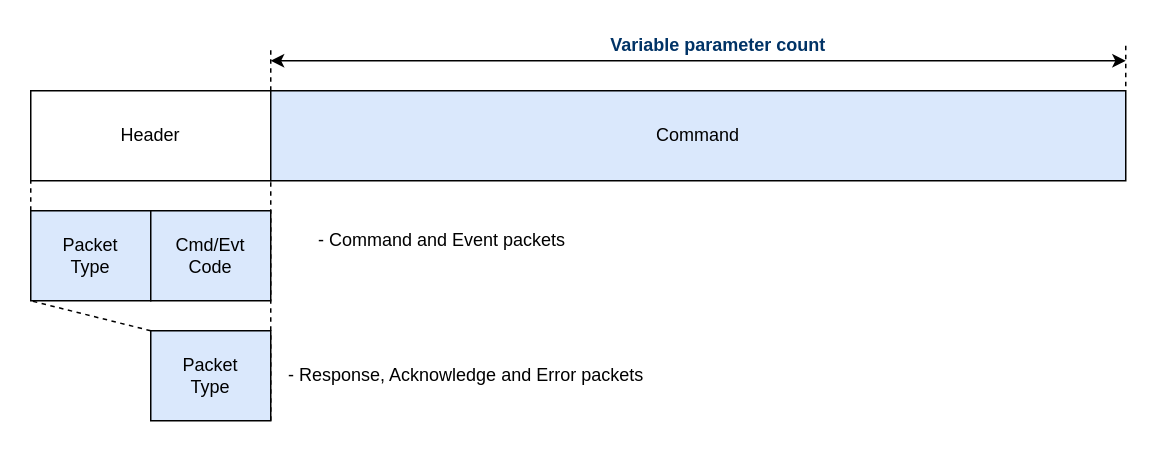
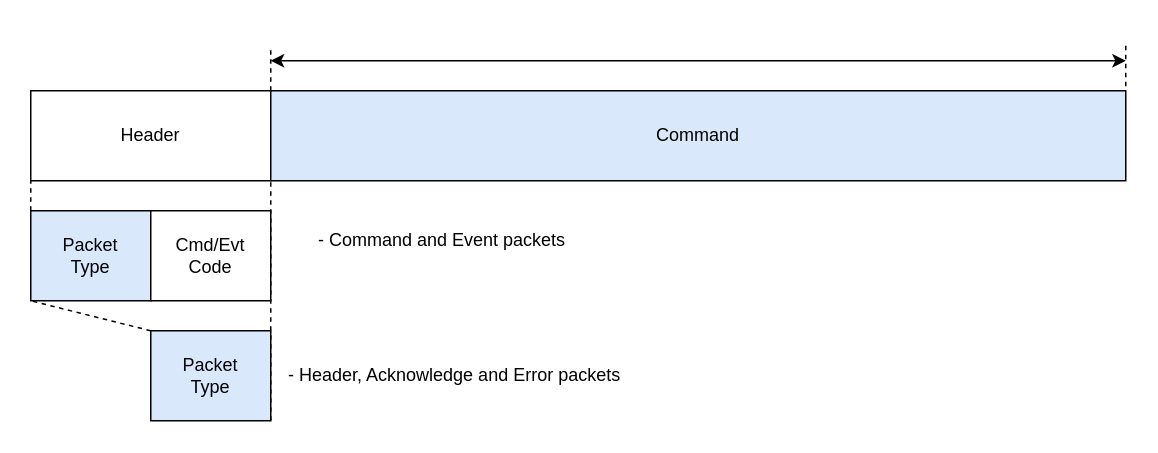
  <mxCell id="0" />
  <mxCell id="1" parent="0" />
  <mxCell id="2" value="" style="endArrow=none;dashed=1;html=1;exitX=0;exitY=0;exitDx=0;exitDy=0;" parent="1" edge="1" source="7"><mxGeometry width="50" height="50" relative="1" as="geometry"><mxPoint x="180" y="160" as="sourcePoint" /><mxPoint x="180" y="30" as="targetPoint" /></mxGeometry></mxCell>
  <mxCell id="3" value="" style="endArrow=none;dashed=1;html=1;entryX=1;entryY=0;entryDx=0;entryDy=0;" parent="1" edge="1" target="7"><mxGeometry width="50" height="50" relative="1" as="geometry"><mxPoint x="750" y="30" as="sourcePoint" /><mxPoint x="750" y="120" as="targetPoint" /></mxGeometry></mxCell>
  <mxCell id="4" value="" style="endArrow=classic;startArrow=classic;html=1;" parent="1" edge="1"><mxGeometry width="50" height="50" relative="1" as="geometry"><mxPoint x="180" y="40" as="sourcePoint" /><mxPoint x="750" y="40" as="targetPoint" /></mxGeometry></mxCell>
- <mxCell id="5" value="&lt;font color=&quot;#003366&quot;&gt;Variable parameter count&lt;/font&gt;" style="text;html=1;strokeColor=none;fillColor=none;align=center;verticalAlign=middle;whiteSpace=wrap;rounded=0;fontStyle=1" parent="1" vertex="1"><mxGeometry x="394" y="20" width="169" height="20" as="geometry" /></mxCell>
  <mxCell id="6" value="Header" style="rounded=0;whiteSpace=wrap;html=1;fillColor=none;strokeColor=#000000;dashed=0;" vertex="1" parent="1"><mxGeometry x="20" y="60" width="160" height="60" as="geometry" /></mxCell>
  <mxCell id="7" value="Command" style="rounded=0;whiteSpace=wrap;html=1;fillColor=#dae8fc;strokeColor=#000000;" vertex="1" parent="1"><mxGeometry x="180" y="60" width="570" height="60" as="geometry" /></mxCell>
  <mxCell id="8" value="Packet&lt;br&gt;Type" style="rounded=0;whiteSpace=wrap;html=1;fillColor=#dae8fc;strokeColor=#000000;" vertex="1" parent="1"><mxGeometry x="20" y="140" width="80" height="60" as="geometry" /></mxCell>
- <mxCell id="9" value="Cmd/Evt&lt;br&gt;Code" style="rounded=0;whiteSpace=wrap;html=1;fillColor=#dae8fc;strokeColor=#000000;" vertex="1" parent="1"><mxGeometry x="100" y="140" width="80" height="60" as="geometry" /></mxCell>
+ <mxCell id="9" value="Cmd/Evt&lt;br&gt;Code" style="rounded=0;whiteSpace=wrap;html=1;fillColor=#ffffff;strokeColor=#000000;" vertex="1" parent="1"><mxGeometry x="100" y="140" width="80" height="60" as="geometry" /></mxCell>
  <mxCell id="10" value="Packet&lt;br&gt;Type" style="rounded=0;whiteSpace=wrap;html=1;fillColor=#dae8fc;strokeColor=#000000;" vertex="1" parent="1"><mxGeometry x="100" y="220" width="80" height="60" as="geometry" /></mxCell>
  <mxCell id="11" value="" style="endArrow=none;html=1;entryX=0;entryY=1;entryDx=0;entryDy=0;dashed=1;" edge="1" parent="1" target="7"><mxGeometry width="50" height="50" relative="1" as="geometry"><mxPoint x="180" y="280" as="sourcePoint" /><mxPoint x="520" y="180" as="targetPoint" /></mxGeometry></mxCell>
  <mxCell id="12" value="" style="endArrow=none;dashed=1;html=1;entryX=0;entryY=1;entryDx=0;entryDy=0;exitX=0;exitY=0;exitDx=0;exitDy=0;" edge="1" parent="1" source="8" target="6"><mxGeometry width="50" height="50" relative="1" as="geometry"><mxPoint x="470" y="230" as="sourcePoint" /><mxPoint x="440" y="160" as="targetPoint" /></mxGeometry></mxCell>
  <mxCell id="13" value="" style="endArrow=none;dashed=1;html=1;entryX=0;entryY=1;entryDx=0;entryDy=0;exitX=0;exitY=0;exitDx=0;exitDy=0;" edge="1" parent="1" source="10" target="8"><mxGeometry width="50" height="50" relative="1" as="geometry"><mxPoint x="470" y="230" as="sourcePoint" /><mxPoint x="520" y="180" as="targetPoint" /></mxGeometry></mxCell>
  <mxCell id="14" value="- Command and Event packets" style="text;html=1;strokeColor=none;fillColor=none;align=left;verticalAlign=middle;whiteSpace=wrap;rounded=0;dashed=1;" vertex="1" parent="1"><mxGeometry x="210" y="130" width="210" height="60" as="geometry" /></mxCell>
- <mxCell id="15" value="- Response, Acknowledge and Error packets" style="text;html=1;strokeColor=none;fillColor=none;align=left;verticalAlign=middle;whiteSpace=wrap;rounded=0;dashed=1;" vertex="1" parent="1"><mxGeometry x="190" y="220" width="260" height="60" as="geometry" /></mxCell>
+ <mxCell id="15" value="- Header, Acknowledge and Error packets" style="text;html=1;strokeColor=none;fillColor=none;align=left;verticalAlign=middle;whiteSpace=wrap;rounded=0;dashed=1;" vertex="1" parent="1"><mxGeometry x="190" y="220" width="260" height="60" as="geometry" /></mxCell>
